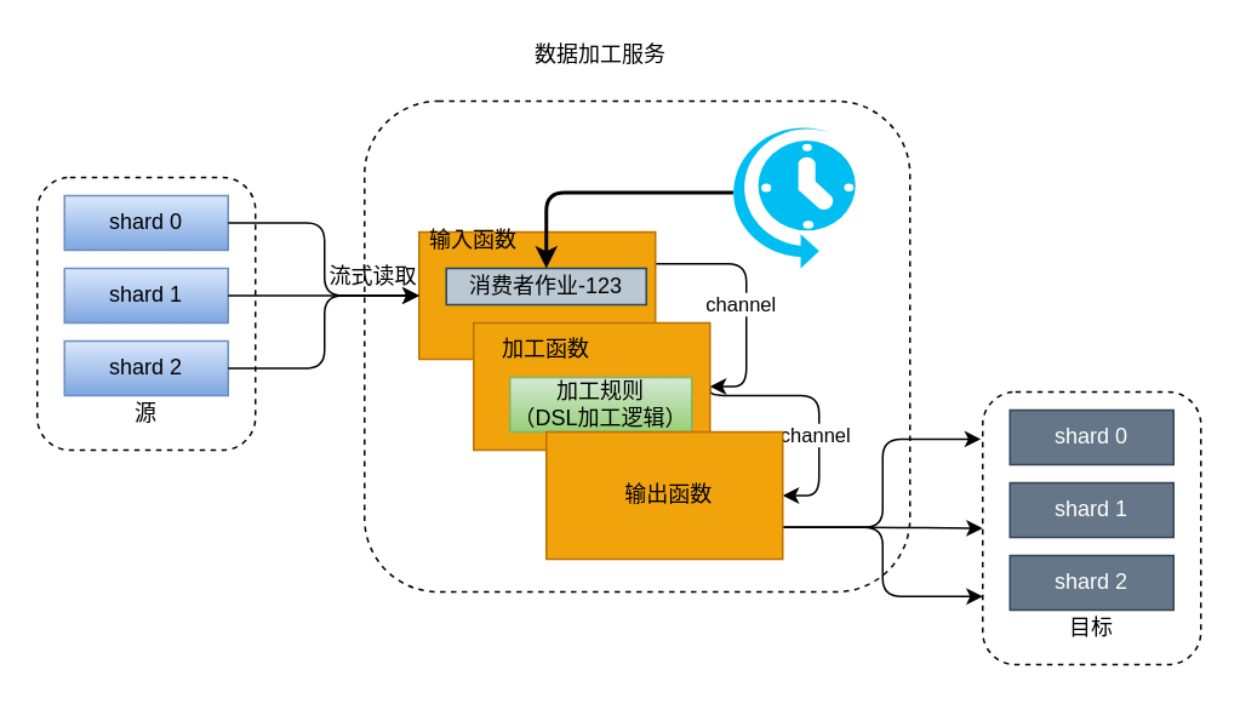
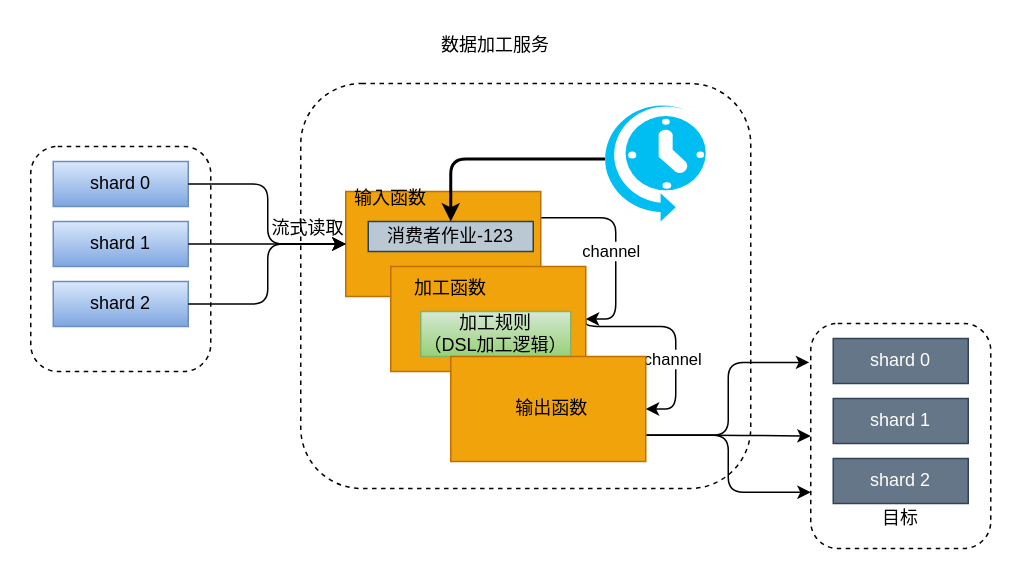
  <mxCell id="0" />
  <mxCell id="1" parent="0" />
  <mxCell id="2" value="" style="rounded=1;whiteSpace=wrap;html=1;dashed=1;" vertex="1" parent="1"><mxGeometry x="20" y="97" width="120" height="150" as="geometry" /></mxCell>
  <mxCell id="3" value="shard 0" style="rounded=0;whiteSpace=wrap;html=1;fillColor=#dae8fc;strokeColor=#6c8ebf;gradientColor=#7ea6e0;" vertex="1" parent="1"><mxGeometry x="35" y="107" width="90" height="30" as="geometry" /></mxCell>
  <mxCell id="4" value="shard 1" style="rounded=0;whiteSpace=wrap;html=1;fillColor=#dae8fc;strokeColor=#6c8ebf;gradientColor=#7ea6e0;" vertex="1" parent="1"><mxGeometry x="35" y="147" width="90" height="30" as="geometry" /></mxCell>
  <mxCell id="5" value="shard 2" style="rounded=0;whiteSpace=wrap;html=1;fillColor=#dae8fc;strokeColor=#6c8ebf;gradientColor=#7ea6e0;" vertex="1" parent="1"><mxGeometry x="35" y="187" width="90" height="30" as="geometry" /></mxCell>
- <mxCell id="6" value="源" style="text;html=1;strokeColor=none;fillColor=none;align=center;verticalAlign=middle;whiteSpace=wrap;rounded=0;dashed=1;" vertex="1" parent="1"><mxGeometry x="60" y="217" width="40" height="20" as="geometry" /></mxCell>
  <mxCell id="7" value="" style="rounded=1;whiteSpace=wrap;html=1;dashed=1;" vertex="1" parent="1"><mxGeometry x="200" y="55" width="300" height="270" as="geometry" /></mxCell>
  <mxCell id="8" style="edgeStyle=orthogonalEdgeStyle;rounded=1;orthogonalLoop=1;jettySize=auto;html=1;exitX=1;exitY=0.25;exitDx=0;exitDy=0;entryX=1;entryY=0.5;entryDx=0;entryDy=0;strokeWidth=1;" edge="1" parent="1" source="10" target="13"><mxGeometry relative="1" as="geometry" /></mxCell>
  <mxCell id="9" value="channel" style="edgeLabel;html=1;align=center;verticalAlign=middle;resizable=0;points=[];" vertex="1" connectable="0" parent="8"><mxGeometry x="0.04" y="-4" relative="1" as="geometry"><mxPoint as="offset" /></mxGeometry></mxCell>
  <mxCell id="10" value="" style="rounded=0;whiteSpace=wrap;html=1;fillColor=#f0a30a;strokeColor=#BD7000;fontColor=#ffffff;" vertex="1" parent="1"><mxGeometry x="230" y="127" width="130" height="70" as="geometry" /></mxCell>
  <mxCell id="11" style="edgeStyle=orthogonalEdgeStyle;rounded=1;orthogonalLoop=1;jettySize=auto;html=1;exitX=1;exitY=0.5;exitDx=0;exitDy=0;entryX=1;entryY=0.5;entryDx=0;entryDy=0;strokeWidth=1;" edge="1" parent="1" source="13" target="26"><mxGeometry relative="1" as="geometry"><Array as="points"><mxPoint x="390" y="217" /><mxPoint x="450" y="217" /><mxPoint x="450" y="272" /></Array></mxGeometry></mxCell>
  <mxCell id="12" value="channel" style="edgeLabel;html=1;align=center;verticalAlign=middle;resizable=0;points=[];" vertex="1" connectable="0" parent="11"><mxGeometry x="0.229" y="-3" relative="1" as="geometry"><mxPoint as="offset" /></mxGeometry></mxCell>
  <mxCell id="13" value="" style="rounded=0;whiteSpace=wrap;html=1;fillColor=#f0a30a;strokeColor=#BD7000;fontColor=#ffffff;" vertex="1" parent="1"><mxGeometry x="260" y="177" width="130" height="70" as="geometry" /></mxCell>
  <mxCell id="14" value="加工函数" style="text;html=1;strokeColor=none;fillColor=none;align=center;verticalAlign=middle;whiteSpace=wrap;rounded=0;" vertex="1" parent="1"><mxGeometry x="270" y="182" width="60" height="20" as="geometry" /></mxCell>
  <mxCell id="15" value="加工规则&lt;br&gt;（DSL加工逻辑）" style="text;html=1;strokeColor=#82b366;fillColor=#d5e8d4;align=center;verticalAlign=middle;whiteSpace=wrap;rounded=0;gradientColor=#97d077;" vertex="1" parent="1"><mxGeometry x="280" y="207" width="100" height="30" as="geometry" /></mxCell>
  <mxCell id="16" value="消费者作业-123" style="text;html=1;strokeColor=#23445d;fillColor=#bac8d3;align=center;verticalAlign=middle;whiteSpace=wrap;rounded=0;" vertex="1" parent="1"><mxGeometry x="245" y="147" width="110" height="20" as="geometry" /></mxCell>
  <mxCell id="17" value="" style="edgeStyle=elbowEdgeStyle;elbow=horizontal;endArrow=classic;html=1;exitX=1;exitY=0.5;exitDx=0;exitDy=0;entryX=0;entryY=0.5;entryDx=0;entryDy=0;" edge="1" parent="1" source="3" target="10"><mxGeometry width="50" height="50" relative="1" as="geometry"><mxPoint x="60" y="357" as="sourcePoint" /><mxPoint x="110" y="307" as="targetPoint" /></mxGeometry></mxCell>
  <mxCell id="18" value="" style="edgeStyle=elbowEdgeStyle;elbow=horizontal;endArrow=classic;html=1;exitX=1;exitY=0.5;exitDx=0;exitDy=0;" edge="1" parent="1" source="4" target="10"><mxGeometry width="50" height="50" relative="1" as="geometry"><mxPoint x="165" y="142" as="sourcePoint" /><mxPoint x="230" y="187" as="targetPoint" /></mxGeometry></mxCell>
  <mxCell id="19" value="" style="edgeStyle=elbowEdgeStyle;elbow=horizontal;endArrow=classic;html=1;exitX=1;exitY=0.5;exitDx=0;exitDy=0;entryX=0;entryY=0.5;entryDx=0;entryDy=0;" edge="1" parent="1" source="5" target="10"><mxGeometry width="50" height="50" relative="1" as="geometry"><mxPoint x="175" y="152" as="sourcePoint" /><mxPoint x="250" y="199.5" as="targetPoint" /></mxGeometry></mxCell>
  <mxCell id="20" style="edgeStyle=orthogonalEdgeStyle;rounded=1;orthogonalLoop=1;jettySize=auto;html=1;exitX=0.04;exitY=0.48;exitDx=0;exitDy=0;exitPerimeter=0;entryX=0.5;entryY=0;entryDx=0;entryDy=0;strokeWidth=2;" edge="1" parent="1" source="21" target="16"><mxGeometry relative="1" as="geometry" /></mxCell>
  <mxCell id="21" value="" style="verticalLabelPosition=bottom;html=1;verticalAlign=top;align=center;strokeColor=none;fillColor=#00BEF2;shape=mxgraph.azure.scheduler;pointerEvents=1;" vertex="1" parent="1"><mxGeometry x="400" y="67" width="70" height="80" as="geometry" /></mxCell>
  <mxCell id="22" value="输入函数" style="text;html=1;strokeColor=none;fillColor=none;align=center;verticalAlign=middle;whiteSpace=wrap;rounded=0;" vertex="1" parent="1"><mxGeometry x="230" y="122" width="60" height="20" as="geometry" /></mxCell>
  <mxCell id="23" style="edgeStyle=orthogonalEdgeStyle;rounded=1;orthogonalLoop=1;jettySize=auto;html=1;exitX=1;exitY=0.75;exitDx=0;exitDy=0;entryX=-0.008;entryY=0.173;entryDx=0;entryDy=0;strokeWidth=1;entryPerimeter=0;" edge="1" parent="1" source="26" target="29"><mxGeometry relative="1" as="geometry" /></mxCell>
  <mxCell id="24" style="edgeStyle=orthogonalEdgeStyle;rounded=1;orthogonalLoop=1;jettySize=auto;html=1;exitX=1;exitY=0.75;exitDx=0;exitDy=0;entryX=0;entryY=0.5;entryDx=0;entryDy=0;shadow=0;strokeWidth=1;" edge="1" parent="1" source="26" target="29"><mxGeometry relative="1" as="geometry" /></mxCell>
  <mxCell id="25" style="edgeStyle=orthogonalEdgeStyle;rounded=1;orthogonalLoop=1;jettySize=auto;html=1;exitX=1;exitY=0.75;exitDx=0;exitDy=0;entryX=0;entryY=0.75;entryDx=0;entryDy=0;shadow=0;strokeWidth=1;" edge="1" parent="1" source="26" target="29"><mxGeometry relative="1" as="geometry" /></mxCell>
  <mxCell id="26" value="" style="rounded=0;whiteSpace=wrap;html=1;fillColor=#f0a30a;strokeColor=#BD7000;fontColor=#ffffff;" vertex="1" parent="1"><mxGeometry x="300" y="237" width="130" height="70" as="geometry" /></mxCell>
  <mxCell id="27" value="输出函数" style="text;html=1;strokeColor=none;fillColor=none;align=center;verticalAlign=middle;whiteSpace=wrap;rounded=0;" vertex="1" parent="1"><mxGeometry x="330" y="262" width="75" height="20" as="geometry" /></mxCell>
  <mxCell id="28" value="流式读取" style="text;html=1;strokeColor=none;fillColor=none;align=center;verticalAlign=middle;whiteSpace=wrap;rounded=0;" vertex="1" parent="1"><mxGeometry x="180" y="142" width="50" height="20" as="geometry" /></mxCell>
  <mxCell id="29" value="" style="rounded=1;whiteSpace=wrap;html=1;dashed=1;" vertex="1" parent="1"><mxGeometry x="540" y="215" width="120" height="150" as="geometry" /></mxCell>
  <mxCell id="30" value="shard 0" style="rounded=0;whiteSpace=wrap;html=1;fillColor=#647687;strokeColor=#314354;fontColor=#ffffff;" vertex="1" parent="1"><mxGeometry x="555" y="225" width="90" height="30" as="geometry" /></mxCell>
  <mxCell id="31" value="shard 1" style="rounded=0;whiteSpace=wrap;html=1;fillColor=#647687;strokeColor=#314354;fontColor=#ffffff;" vertex="1" parent="1"><mxGeometry x="555" y="265" width="90" height="30" as="geometry" /></mxCell>
  <mxCell id="32" value="shard 2" style="rounded=0;whiteSpace=wrap;html=1;fillColor=#647687;strokeColor=#314354;fontColor=#ffffff;" vertex="1" parent="1"><mxGeometry x="555" y="305" width="90" height="30" as="geometry" /></mxCell>
  <mxCell id="33" value="目标" style="text;html=1;strokeColor=none;fillColor=none;align=center;verticalAlign=middle;whiteSpace=wrap;rounded=0;dashed=1;" vertex="1" parent="1"><mxGeometry x="580" y="335" width="40" height="20" as="geometry" /></mxCell>
  <mxCell id="34" value="数据加工服务" style="text;html=1;strokeColor=none;fillColor=none;align=center;verticalAlign=middle;whiteSpace=wrap;rounded=0;" vertex="1" parent="1"><mxGeometry x="290" y="20" width="80" height="20" as="geometry" /></mxCell>
